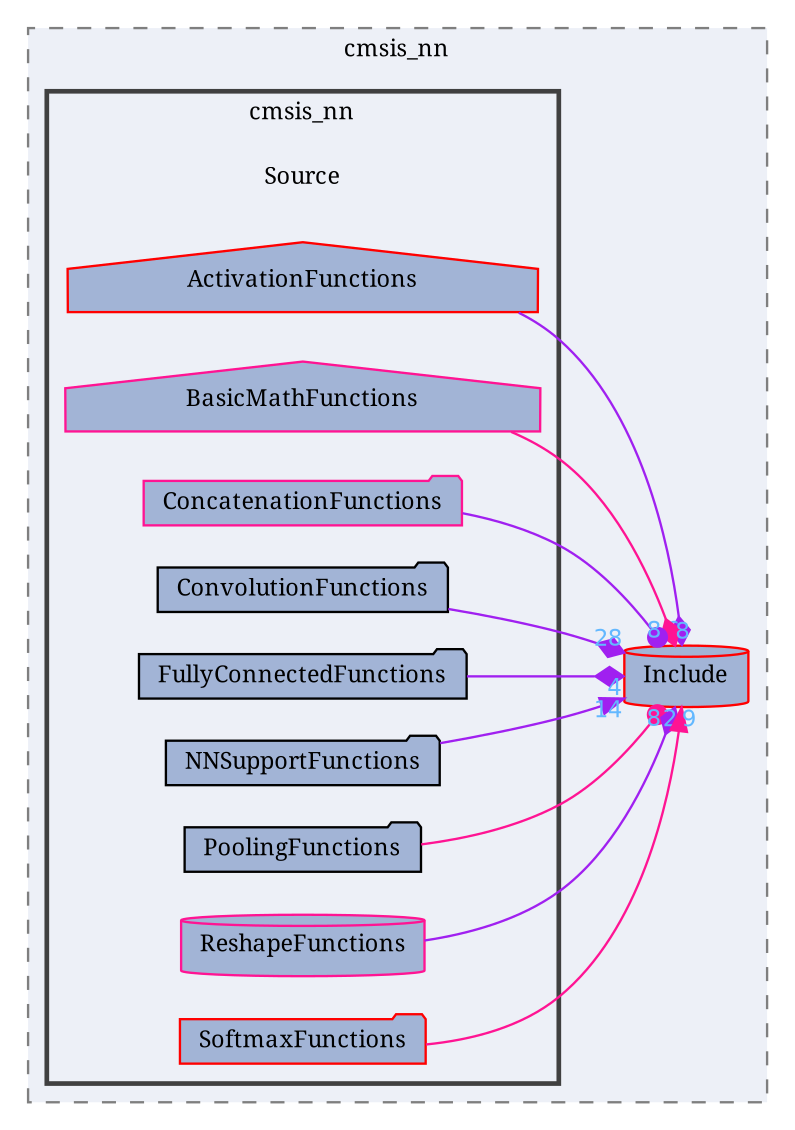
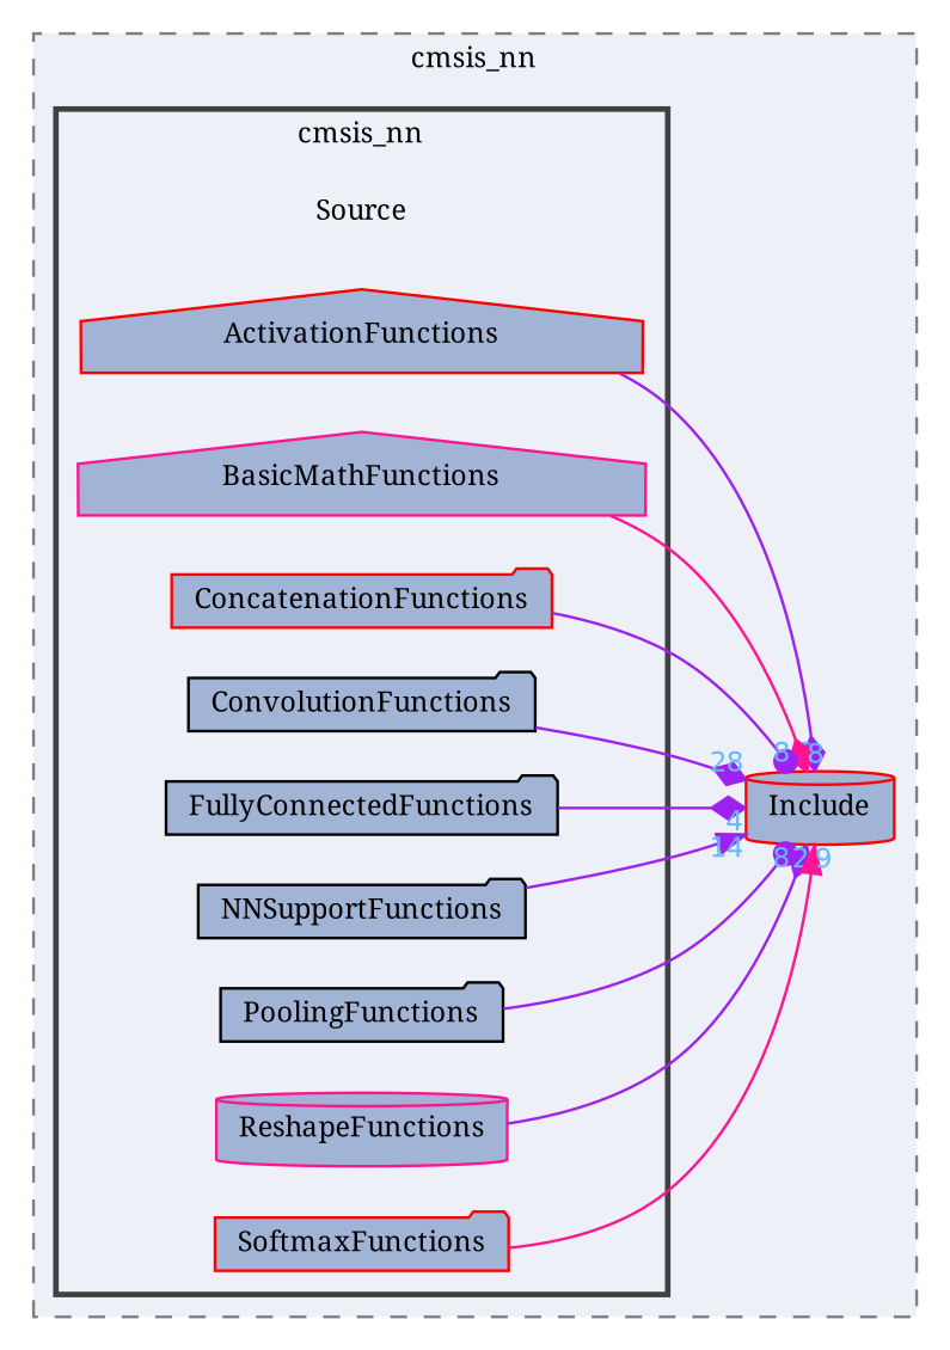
  digraph {
    compound=true
    fontname="Noto Serif"
    rankdir=LR
    node [color=black fontname="Noto Serif" fontsize=10 shape=folder fillcolor="#a2b4d6" style=filled]
    edge [arrowhead=diamond color=purple fontcolor=steelblue1 fontname="Noto Serif" fontsize=10 headlabel=8 labeldistance=1.5 labelfontname=Helvetica labelfontsize=10]
    n1 [color=gray40 height=0.2 label=Source shape=plaintext width=0.4 fillcolor="" style=""]
    n2 [color=red height=0.2 label=ActivationFunctions shape=house width=0.4]
    n3 [color=deeppink height=0.2 label=BasicMathFunctions shape=house width=0.4]
-   n4 [color=deeppink height=0.2 label=ConcatenationFunctions width=0.4]
+   n4 [color=red height=0.2 label=ConcatenationFunctions width=0.4]
    n5 [height=0.2 label=ConvolutionFunctions width=0.4]
    n6 [height=0.2 label=FullyConnectedFunctions width=0.4]
    n7 [height=0.2 label=NNSupportFunctions width=0.4]
    n8 [height=0.2 label=PoolingFunctions width=0.4]
    n9 [color=deeppink height=0.2 label=ReshapeFunctions shape=cylinder width=0.4]
    n10 [color=red height=0.2 label=SoftmaxFunctions width=0.4]
    n11 [color=red height=0.2 label=Include shape=cylinder width=0.4]
    subgraph cluster_1 {
      bgcolor="#edf0f7"
      fontsize=10
      label=cmsis_nn
      pencolor=grey50
      style="filled,dashed"
      n11
      subgraph cluster_2 {
        bgcolor="#edf0f7"
        fontsize=10
        label=cmsis_nn
        pencolor=grey25
        style="filled,bold"
        n1
        n2
        n3
        n4
        n5
        n6
        n7
        n8
        n9
        n10
      }
    }
    n2 -> n11 [headlabel=6]
    n3 -> n11 [color=deeppink]
    n4 -> n11 [arrowhead=dot]
    n5 -> n11 [headlabel=28]
    n6 -> n11 [headlabel=4]
    n7 -> n11 [arrowhead=normal headlabel=14]
-   n8 -> n11 [arrowhead=dot color=deeppink]
+   n8 -> n11 [arrowhead=dot]
    n9 -> n11 [headlabel=2]
    n10 -> n11 [arrowhead=normal color=deeppink headlabel=9]
  }
